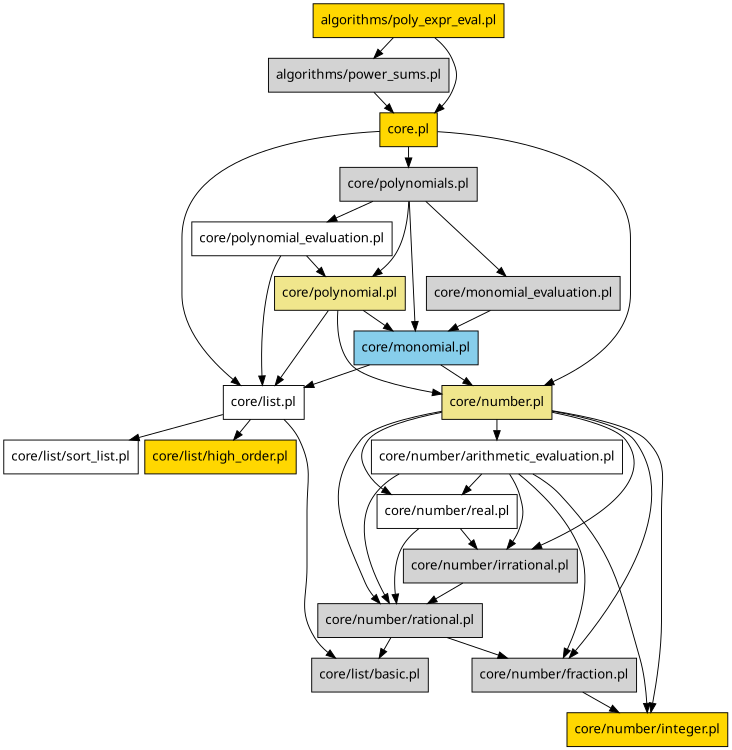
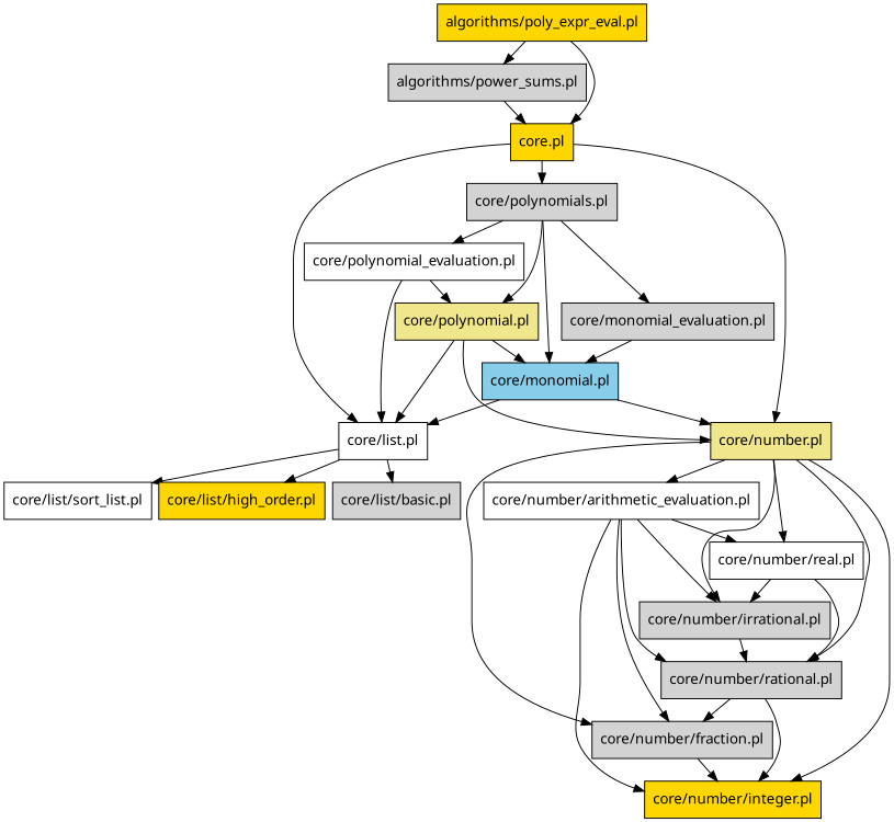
  digraph {
    fontname="Noto Sans"
    nodesep=0.1
    ranksep=0.3
    node [fillcolor=lightgrey fontname="Noto Sans" shape=rectangle style=filled]
    edge [fontname="Noto Sans"]
    "core/number/integer.pl" [fillcolor=gold]
    "core/number/fraction.pl"
    "core/polynomial_evaluation.pl" [fillcolor=white]
    "core/polynomials.pl"
    "core/monomial.pl" [fillcolor=skyblue]
    "core/polynomial.pl" [fillcolor=khaki]
    "core/monomial_evaluation.pl"
    "core/list.pl" [fillcolor=white]
    "core/number.pl" [fillcolor=khaki]
    "core/list/sort_list.pl" [fillcolor=white]
    "core/list/high_order.pl" [fillcolor=gold]
    "core/list/basic.pl"
    "core/number/irrational.pl"
    "core/number/rational.pl"
    "core/number/arithmetic_evaluation.pl" [fillcolor=white]
    "core/number/real.pl" [fillcolor=white]
    "core.pl" [fillcolor=gold]
    "algorithms/power_sums.pl"
    "algorithms/poly_expr_eval.pl" [fillcolor=gold]
    "core/number/fraction.pl" -> "core/number/integer.pl"
    "core/polynomial_evaluation.pl" -> "core/polynomial.pl"
    "core/polynomial_evaluation.pl" -> "core/list.pl"
    "core/polynomials.pl" -> "core/polynomial_evaluation.pl"
    "core/polynomials.pl" -> "core/monomial.pl"
    "core/polynomials.pl" -> "core/polynomial.pl"
    "core/polynomials.pl" -> "core/monomial_evaluation.pl"
    "core/monomial.pl" -> "core/list.pl"
    "core/monomial.pl" -> "core/number.pl"
    "core/polynomial.pl" -> "core/monomial.pl"
    "core/polynomial.pl" -> "core/list.pl"
    "core/polynomial.pl" -> "core/number.pl"
    "core/monomial_evaluation.pl" -> "core/monomial.pl"
    "core/list.pl" -> "core/list/sort_list.pl"
    "core/list.pl" -> "core/list/high_order.pl"
    "core/list.pl" -> "core/list/basic.pl"
    "core/number.pl" -> "core/number/integer.pl"
    "core/number.pl" -> "core/number/fraction.pl"
    "core/number.pl" -> "core/number/irrational.pl"
    "core/number.pl" -> "core/number/rational.pl"
    "core/number.pl" -> "core/number/arithmetic_evaluation.pl"
    "core/number.pl" -> "core/number/real.pl"
    "core/number/irrational.pl" -> "core/number/rational.pl"
-   "core/number/rational.pl" -> "core/list/basic.pl"
+   "core/number/rational.pl" -> "core/number/integer.pl"
    "core/number/rational.pl" -> "core/number/fraction.pl"
    "core/number/arithmetic_evaluation.pl" -> "core/number/integer.pl"
    "core/number/arithmetic_evaluation.pl" -> "core/number/fraction.pl"
    "core/number/arithmetic_evaluation.pl" -> "core/number/irrational.pl"
    "core/number/arithmetic_evaluation.pl" -> "core/number/rational.pl"
    "core/number/arithmetic_evaluation.pl" -> "core/number/real.pl"
    "core/number/real.pl" -> "core/number/irrational.pl"
    "core/number/real.pl" -> "core/number/rational.pl"
    "core.pl" -> "core/polynomials.pl"
    "core.pl" -> "core/list.pl"
    "core.pl" -> "core/number.pl"
    "algorithms/power_sums.pl" -> "core.pl"
    "algorithms/poly_expr_eval.pl" -> "core.pl"
    "algorithms/poly_expr_eval.pl" -> "algorithms/power_sums.pl"
  }
